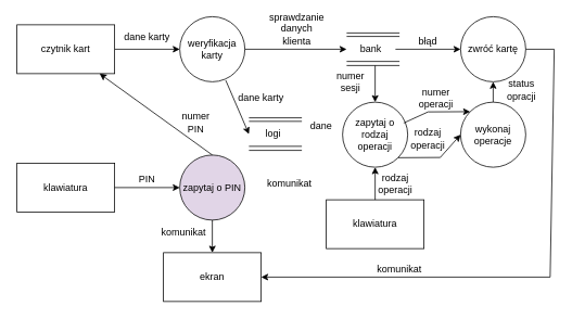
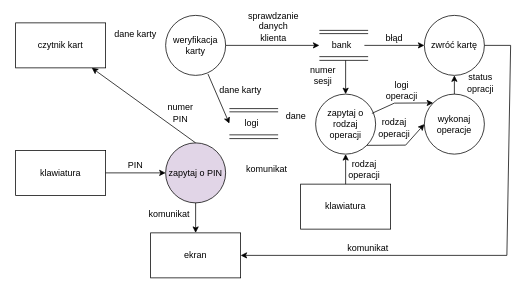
  <mxCell id="0" />
  <mxCell id="1" parent="0" />
- <mxCell id="2" style="edgeStyle=orthogonalEdgeStyle;rounded=0;orthogonalLoop=1;jettySize=auto;html=1;exitX=1;exitY=0.5;exitDx=0;exitDy=0;" edge="1" parent="1" source="3" target="4"><mxGeometry relative="1" as="geometry" /></mxCell>
  <mxCell id="3" value="czytnik kart" style="rounded=0;whiteSpace=wrap;html=1;" vertex="1" parent="1"><mxGeometry x="20" y="30" width="120" height="60" as="geometry" /></mxCell>
  <mxCell id="4" value="weryfikacja karty" style="ellipse;whiteSpace=wrap;html=1;aspect=fixed;" vertex="1" parent="1"><mxGeometry x="220" y="20" width="80" height="80" as="geometry" /></mxCell>
  <mxCell id="5" value="dane karty" style="text;html=1;align=center;verticalAlign=middle;whiteSpace=wrap;rounded=0;" vertex="1" parent="1"><mxGeometry x="150" y="30" width="60" height="30" as="geometry" /></mxCell>
  <mxCell id="6" value="bank" style="text;html=1;align=center;verticalAlign=middle;whiteSpace=wrap;rounded=0;" vertex="1" parent="1"><mxGeometry x="425" y="45" width="60" height="30" as="geometry" /></mxCell>
  <mxCell id="7" value="" style="endArrow=none;html=1;rounded=0;" edge="1" parent="1"><mxGeometry width="50" height="50" relative="1" as="geometry"><mxPoint x="425" y="44.31" as="sourcePoint" /><mxPoint x="490" y="44.31" as="targetPoint" /></mxGeometry></mxCell>
  <mxCell id="8" value="" style="endArrow=none;html=1;rounded=0;" edge="1" parent="1"><mxGeometry width="50" height="50" relative="1" as="geometry"><mxPoint x="425" y="40" as="sourcePoint" /><mxPoint x="490" y="40" as="targetPoint" /></mxGeometry></mxCell>
  <mxCell id="9" value="" style="endArrow=none;html=1;rounded=0;" edge="1" parent="1"><mxGeometry width="50" height="50" relative="1" as="geometry"><mxPoint x="425" y="75" as="sourcePoint" /><mxPoint x="490" y="75" as="targetPoint" /></mxGeometry></mxCell>
  <mxCell id="10" value="" style="endArrow=none;html=1;rounded=0;" edge="1" parent="1"><mxGeometry width="50" height="50" relative="1" as="geometry"><mxPoint x="425" y="80" as="sourcePoint" /><mxPoint x="490" y="80" as="targetPoint" /></mxGeometry></mxCell>
  <mxCell id="11" value="" style="endArrow=classic;html=1;rounded=0;exitX=1;exitY=0.5;exitDx=0;exitDy=0;entryX=0;entryY=0.5;entryDx=0;entryDy=0;" edge="1" parent="1" source="4" target="6"><mxGeometry width="50" height="50" relative="1" as="geometry"><mxPoint x="460" y="200" as="sourcePoint" /><mxPoint x="510" y="150" as="targetPoint" /></mxGeometry></mxCell>
  <mxCell id="12" value="sprawdzanie danych klienta" style="text;html=1;align=center;verticalAlign=middle;whiteSpace=wrap;rounded=0;" vertex="1" parent="1"><mxGeometry x="334" y="20" width="60" height="30" as="geometry" /></mxCell>
  <mxCell id="13" value="" style="endArrow=classic;html=1;rounded=0;exitX=1;exitY=0.5;exitDx=0;exitDy=0;" edge="1" parent="1" source="6"><mxGeometry width="50" height="50" relative="1" as="geometry"><mxPoint x="500" y="60" as="sourcePoint" /><mxPoint x="565" y="60" as="targetPoint" /></mxGeometry></mxCell>
  <mxCell id="14" value="zwróć kartę" style="ellipse;whiteSpace=wrap;html=1;aspect=fixed;" vertex="1" parent="1"><mxGeometry x="565" y="20" width="80" height="80" as="geometry" /></mxCell>
  <mxCell id="15" value="zapytaj o rodzaj operacji" style="ellipse;whiteSpace=wrap;html=1;aspect=fixed;" vertex="1" parent="1"><mxGeometry x="420" y="125" width="80" height="80" as="geometry" /></mxCell>
  <mxCell id="16" value="" style="endArrow=classic;html=1;rounded=0;entryX=0.5;entryY=0;entryDx=0;entryDy=0;" edge="1" parent="1" target="15"><mxGeometry width="50" height="50" relative="1" as="geometry"><mxPoint x="460" y="80" as="sourcePoint" /><mxPoint x="510" y="150" as="targetPoint" /></mxGeometry></mxCell>
  <mxCell id="17" value="wykonaj operacje" style="ellipse;whiteSpace=wrap;html=1;aspect=fixed;" vertex="1" parent="1"><mxGeometry x="565" y="125" width="80" height="80" as="geometry" /></mxCell>
  <mxCell id="18" value="" style="endArrow=classic;html=1;rounded=0;entryX=0;entryY=0;entryDx=0;entryDy=0;exitX=0.938;exitY=0.321;exitDx=0;exitDy=0;exitPerimeter=0;" edge="1" parent="1" source="15" target="17"><mxGeometry width="50" height="50" relative="1" as="geometry"><mxPoint x="520" y="230" as="sourcePoint" /><mxPoint x="510" y="150" as="targetPoint" /><Array as="points"><mxPoint x="525" y="137" /></Array></mxGeometry></mxCell>
- <mxCell id="19" value="numer operacji" style="text;html=1;align=center;verticalAlign=middle;whiteSpace=wrap;rounded=0;" vertex="1" parent="1"><mxGeometry x="505" y="105" width="60" height="30" as="geometry" /></mxCell>
+ <mxCell id="19" value="logi operacji" style="text;html=1;align=center;verticalAlign=middle;whiteSpace=wrap;rounded=0;" vertex="1" parent="1"><mxGeometry x="505" y="105" width="60" height="30" as="geometry" /></mxCell>
  <mxCell id="20" value="błąd" style="text;html=1;align=center;verticalAlign=middle;whiteSpace=wrap;rounded=0;" vertex="1" parent="1"><mxGeometry x="495" y="35" width="60" height="30" as="geometry" /></mxCell>
  <mxCell id="21" value="" style="endArrow=classic;html=1;rounded=0;exitX=1;exitY=1;exitDx=0;exitDy=0;entryX=0;entryY=0.5;entryDx=0;entryDy=0;" edge="1" parent="1" source="15" target="17"><mxGeometry width="50" height="50" relative="1" as="geometry"><mxPoint x="460" y="200" as="sourcePoint" /><mxPoint x="510" y="150" as="targetPoint" /><Array as="points"><mxPoint x="540" y="193" /></Array></mxGeometry></mxCell>
  <mxCell id="22" value="rodzaj operacji" style="text;html=1;align=center;verticalAlign=middle;whiteSpace=wrap;rounded=0;" vertex="1" parent="1"><mxGeometry x="495" y="155" width="60" height="30" as="geometry" /></mxCell>
  <mxCell id="23" value="" style="endArrow=classic;html=1;rounded=0;exitX=0.5;exitY=0;exitDx=0;exitDy=0;entryX=0.5;entryY=1;entryDx=0;entryDy=0;" edge="1" parent="1" source="17" target="14"><mxGeometry width="50" height="50" relative="1" as="geometry"><mxPoint x="460" y="200" as="sourcePoint" /><mxPoint x="510" y="150" as="targetPoint" /></mxGeometry></mxCell>
  <mxCell id="24" value="status opracji" style="text;html=1;align=center;verticalAlign=middle;whiteSpace=wrap;rounded=0;" vertex="1" parent="1"><mxGeometry x="610" y="95" width="60" height="30" as="geometry" /></mxCell>
  <mxCell id="25" value="logi" style="text;html=1;align=center;verticalAlign=middle;whiteSpace=wrap;rounded=0;" vertex="1" parent="1"><mxGeometry x="305" y="149.31" width="60" height="30" as="geometry" /></mxCell>
  <mxCell id="26" value="" style="endArrow=none;html=1;rounded=0;" edge="1" parent="1"><mxGeometry width="50" height="50" relative="1" as="geometry"><mxPoint x="305" y="148.62" as="sourcePoint" /><mxPoint x="370" y="148.62" as="targetPoint" /></mxGeometry></mxCell>
  <mxCell id="27" value="" style="endArrow=none;html=1;rounded=0;" edge="1" parent="1"><mxGeometry width="50" height="50" relative="1" as="geometry"><mxPoint x="305" y="144.31" as="sourcePoint" /><mxPoint x="370" y="144.31" as="targetPoint" /></mxGeometry></mxCell>
  <mxCell id="28" value="" style="endArrow=none;html=1;rounded=0;" edge="1" parent="1"><mxGeometry width="50" height="50" relative="1" as="geometry"><mxPoint x="305" y="179.31" as="sourcePoint" /><mxPoint x="370" y="179.31" as="targetPoint" /></mxGeometry></mxCell>
  <mxCell id="29" value="" style="endArrow=none;html=1;rounded=0;" edge="1" parent="1"><mxGeometry width="50" height="50" relative="1" as="geometry"><mxPoint x="305" y="184.31" as="sourcePoint" /><mxPoint x="370" y="184.31" as="targetPoint" /></mxGeometry></mxCell>
  <mxCell id="30" value="dane" style="text;html=1;align=center;verticalAlign=middle;whiteSpace=wrap;rounded=0;" vertex="1" parent="1"><mxGeometry x="364" y="140" width="60" height="30" as="geometry" /></mxCell>
  <mxCell id="31" value="" style="endArrow=classic;html=1;rounded=0;exitX=0.706;exitY=0.978;exitDx=0;exitDy=0;exitPerimeter=0;entryX=0;entryY=0.5;entryDx=0;entryDy=0;" edge="1" parent="1" source="4" target="25"><mxGeometry width="50" height="50" relative="1" as="geometry"><mxPoint x="460" y="200" as="sourcePoint" /><mxPoint x="510" y="150" as="targetPoint" /></mxGeometry></mxCell>
  <mxCell id="32" value="dane karty" style="text;html=1;align=center;verticalAlign=middle;whiteSpace=wrap;rounded=0;" vertex="1" parent="1"><mxGeometry x="290" y="105" width="60" height="30" as="geometry" /></mxCell>
  <mxCell id="33" value="klawiatura" style="rounded=0;whiteSpace=wrap;html=1;" vertex="1" parent="1"><mxGeometry x="20" y="200" width="120" height="60" as="geometry" /></mxCell>
  <mxCell id="34" value="zapytaj o PIN" style="ellipse;whiteSpace=wrap;html=1;aspect=fixed;fillColor=#e1d5e7;" vertex="1" parent="1"><mxGeometry x="220" y="190" width="80" height="80" as="geometry" /></mxCell>
  <mxCell id="35" value="" style="endArrow=classic;html=1;rounded=0;exitX=1;exitY=0.5;exitDx=0;exitDy=0;entryX=0;entryY=0.5;entryDx=0;entryDy=0;" edge="1" parent="1" source="33" target="34"><mxGeometry width="50" height="50" relative="1" as="geometry"><mxPoint x="460" y="200" as="sourcePoint" /><mxPoint x="510" y="150" as="targetPoint" /></mxGeometry></mxCell>
  <mxCell id="36" value="PIN" style="text;html=1;align=center;verticalAlign=middle;whiteSpace=wrap;rounded=0;" vertex="1" parent="1"><mxGeometry x="150" y="205" width="60" height="30" as="geometry" /></mxCell>
  <mxCell id="37" value="" style="endArrow=classic;html=1;rounded=0;exitX=0.5;exitY=0;exitDx=0;exitDy=0;" edge="1" parent="1" source="34" target="3"><mxGeometry width="50" height="50" relative="1" as="geometry"><mxPoint x="460" y="200" as="sourcePoint" /><mxPoint x="510" y="150" as="targetPoint" /></mxGeometry></mxCell>
  <mxCell id="38" value="numer PIN" style="text;html=1;align=center;verticalAlign=middle;whiteSpace=wrap;rounded=0;" vertex="1" parent="1"><mxGeometry x="215" y="135" width="50" height="30" as="geometry" /></mxCell>
  <mxCell id="39" value="klawiatura" style="rounded=0;whiteSpace=wrap;html=1;" vertex="1" parent="1"><mxGeometry x="400" y="245" width="120" height="60" as="geometry" /></mxCell>
  <mxCell id="40" value="" style="endArrow=classic;html=1;rounded=0;exitX=0.5;exitY=0;exitDx=0;exitDy=0;entryX=0.5;entryY=1;entryDx=0;entryDy=0;" edge="1" parent="1" source="39" target="15"><mxGeometry width="50" height="50" relative="1" as="geometry"><mxPoint x="460" y="200" as="sourcePoint" /><mxPoint x="510" y="150" as="targetPoint" /></mxGeometry></mxCell>
  <mxCell id="41" value="rodzaj operacji" style="text;html=1;align=center;verticalAlign=middle;whiteSpace=wrap;rounded=0;" vertex="1" parent="1"><mxGeometry x="455" y="210" width="60" height="30" as="geometry" /></mxCell>
  <mxCell id="42" value="ekran" style="rounded=0;whiteSpace=wrap;html=1;" vertex="1" parent="1"><mxGeometry x="200" y="310" width="120" height="60" as="geometry" /></mxCell>
  <mxCell id="43" value="" style="endArrow=classic;html=1;rounded=0;exitX=0.5;exitY=1;exitDx=0;exitDy=0;entryX=0.5;entryY=0;entryDx=0;entryDy=0;" edge="1" parent="1" source="34" target="42"><mxGeometry width="50" height="50" relative="1" as="geometry"><mxPoint x="460" y="200" as="sourcePoint" /><mxPoint x="510" y="150" as="targetPoint" /></mxGeometry></mxCell>
  <mxCell id="44" value="komunikat" style="text;html=1;align=center;verticalAlign=middle;whiteSpace=wrap;rounded=0;" vertex="1" parent="1"><mxGeometry x="195" y="270" width="60" height="30" as="geometry" /></mxCell>
  <mxCell id="45" value="" style="endArrow=classic;html=1;rounded=0;exitX=1;exitY=0.5;exitDx=0;exitDy=0;entryX=1;entryY=0.5;entryDx=0;entryDy=0;" edge="1" parent="1" source="14" target="42"><mxGeometry width="50" height="50" relative="1" as="geometry"><mxPoint x="460" y="200" as="sourcePoint" /><mxPoint x="510" y="150" as="targetPoint" /><Array as="points"><mxPoint x="680" y="60" /><mxPoint x="675" y="340" /></Array></mxGeometry></mxCell>
  <mxCell id="46" value="komunikat" style="text;html=1;align=center;verticalAlign=middle;whiteSpace=wrap;rounded=0;" vertex="1" parent="1"><mxGeometry x="460" y="315" width="60" height="30" as="geometry" /></mxCell>
  <mxCell id="47" value="komunikat" style="text;html=1;align=center;verticalAlign=middle;whiteSpace=wrap;rounded=0;" vertex="1" parent="1"><mxGeometry x="325" y="210" width="60" height="30" as="geometry" /></mxCell>
  <mxCell id="48" value="numer sesji" style="text;html=1;align=center;verticalAlign=middle;whiteSpace=wrap;rounded=0;" vertex="1" parent="1"><mxGeometry x="400" y="85" width="60" height="30" as="geometry" /></mxCell>
